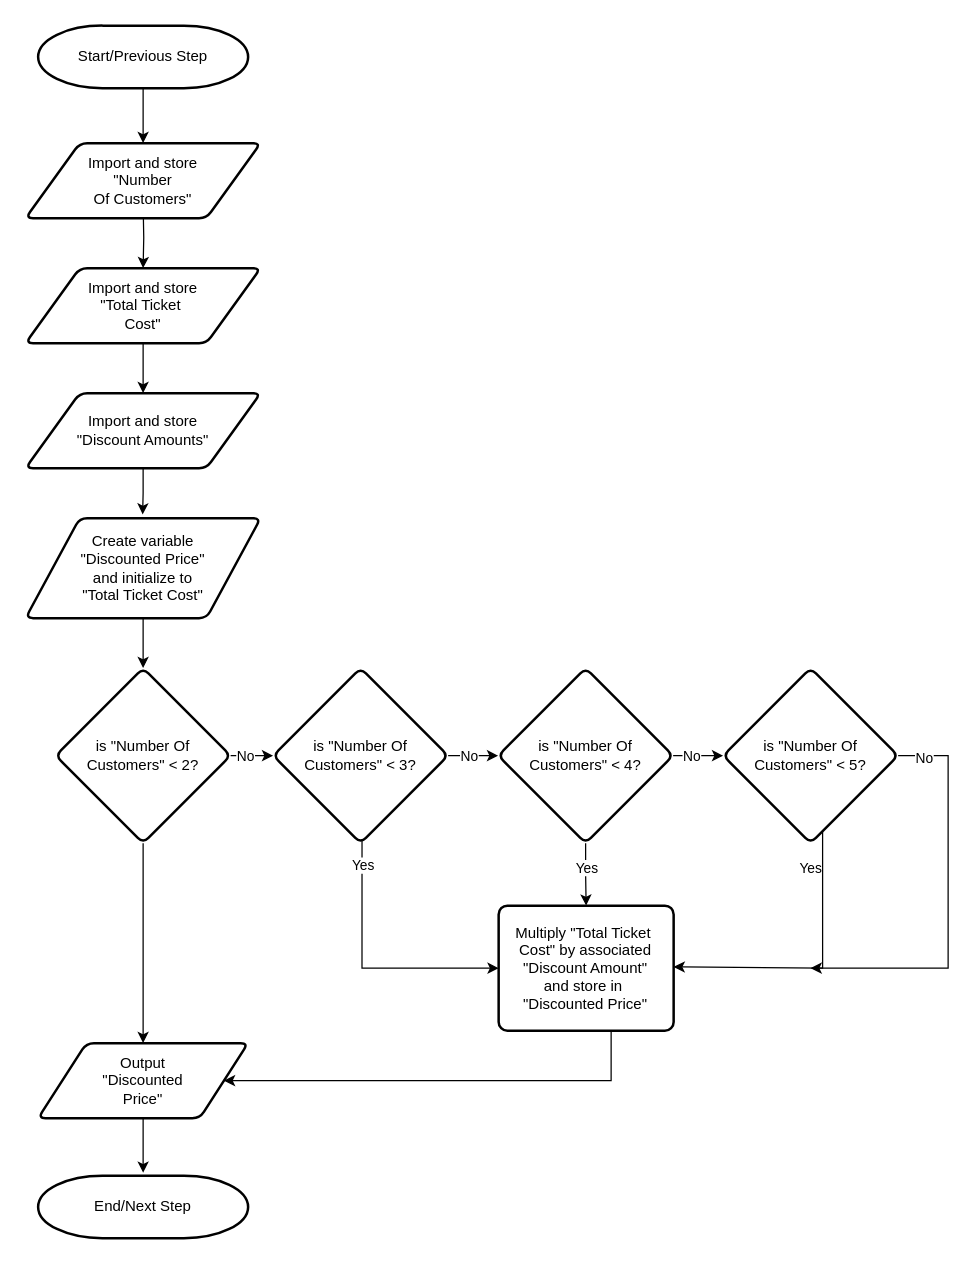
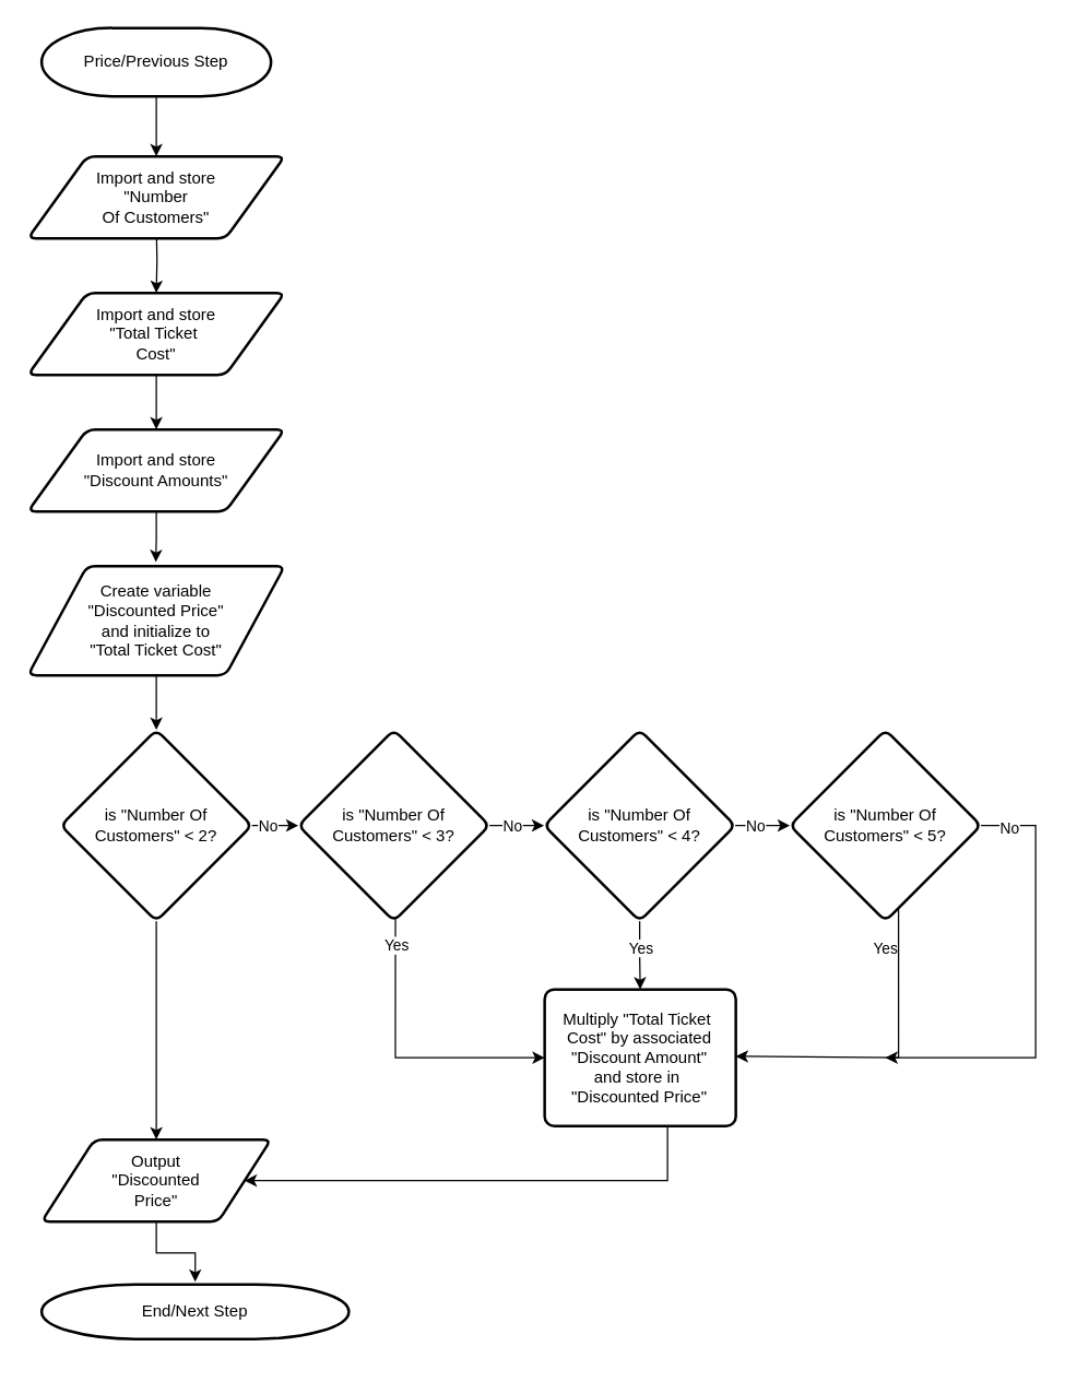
  <mxCell id="0" />
  <mxCell id="1" parent="0" />
- <mxCell id="2" value="Start/Previous Step" style="strokeWidth=2;html=1;shape=mxgraph.flowchart.terminator;whiteSpace=wrap;spacing=20;spacingTop=5;spacingBottom=5;spacingLeft=5;spacingRight=5;" vertex="1" parent="1"><mxGeometry x="30" y="20" width="168" height="50" as="geometry" /></mxCell>
+ <mxCell id="2" value="Price/Previous Step" style="strokeWidth=2;html=1;shape=mxgraph.flowchart.terminator;whiteSpace=wrap;spacing=20;spacingTop=5;spacingBottom=5;spacingLeft=5;spacingRight=5;" vertex="1" parent="1"><mxGeometry x="30" y="20" width="168" height="50" as="geometry" /></mxCell>
  <mxCell id="3" value="" style="endArrow=classic;html=1;rounded=0;exitX=0.5;exitY=1;exitDx=0;exitDy=0;exitPerimeter=0;entryX=0.5;entryY=0;entryDx=0;entryDy=0;" edge="1" parent="1" source="2" target="5"><mxGeometry width="50" height="50" relative="1" as="geometry"><mxPoint x="90" y="184" as="sourcePoint" /><mxPoint x="114" y="64" as="targetPoint" /></mxGeometry></mxCell>
  <mxCell id="4" style="edgeStyle=orthogonalEdgeStyle;rounded=0;orthogonalLoop=1;jettySize=auto;html=1;entryX=0.5;entryY=0;entryDx=0;entryDy=0;spacing=12;spacingTop=5;spacingBottom=5;spacingLeft=5;spacingRight=5;" edge="1" parent="1" target="7"><mxGeometry relative="1" as="geometry"><mxPoint x="114.112" y="202.3" as="targetPoint" /><mxPoint x="114.034" y="164" as="sourcePoint" /></mxGeometry></mxCell>
  <mxCell id="5" value="Import and store &quot;Number Of&amp;nbsp;Customers&quot;" style="shape=parallelogram;html=1;strokeWidth=2;perimeter=parallelogramPerimeter;whiteSpace=wrap;rounded=1;arcSize=12;size=0.23;spacingLeft=30;spacingRight=30;spacing=20;" vertex="1" parent="1"><mxGeometry x="20" y="114" width="188" height="60" as="geometry" /></mxCell>
  <mxCell id="6" value="" style="edgeStyle=orthogonalEdgeStyle;rounded=0;orthogonalLoop=1;jettySize=auto;html=1;spacing=12;spacingTop=5;spacingBottom=5;spacingLeft=5;spacingRight=5;entryX=0.5;entryY=0;entryDx=0;entryDy=0;" edge="1" parent="1" source="7" target="33"><mxGeometry relative="1" as="geometry"><mxPoint x="114" y="314" as="targetPoint" /></mxGeometry></mxCell>
  <mxCell id="7" value="Import and store &quot;Total Ticket&amp;nbsp; Cost&quot;" style="shape=parallelogram;html=1;strokeWidth=2;perimeter=parallelogramPerimeter;whiteSpace=wrap;rounded=1;arcSize=12;size=0.23;spacing=20;spacingTop=20;spacingBottom=20;spacingLeft=30;spacingRight=30;" vertex="1" parent="1"><mxGeometry x="20" y="214" width="188" height="60" as="geometry" /></mxCell>
  <mxCell id="8" style="edgeStyle=orthogonalEdgeStyle;rounded=0;orthogonalLoop=1;jettySize=auto;html=1;entryX=0;entryY=0.5;entryDx=0;entryDy=0;spacing=12;spacingTop=5;spacingBottom=5;spacingLeft=5;spacingRight=5;" edge="1" parent="1" source="10" target="25"><mxGeometry relative="1" as="geometry"><mxPoint x="250" y="604" as="targetPoint" /></mxGeometry></mxCell>
  <mxCell id="9" value="No" style="edgeLabel;html=1;align=center;verticalAlign=middle;resizable=0;points=[];spacing=12;spacingTop=5;spacingBottom=5;spacingLeft=5;spacingRight=5;" vertex="1" connectable="0" parent="8"><mxGeometry x="0.068" relative="1" as="geometry"><mxPoint x="-4" as="offset" /></mxGeometry></mxCell>
  <mxCell id="10" value="&lt;p style=&quot;line-height: 120%;&quot;&gt;&lt;br&gt;is &quot;Number Of Customers&quot; &amp;lt; 2?&lt;br&gt;&amp;nbsp;&lt;/p&gt;" style="rhombus;whiteSpace=wrap;html=1;strokeWidth=2;rounded=1;arcSize=12;verticalAlign=middle;horizontal=1;spacing=20;spacingBottom=5;spacingTop=5;spacingLeft=5;spacingRight=5;" vertex="1" parent="1"><mxGeometry x="44" y="534" width="140" height="140" as="geometry" /></mxCell>
  <mxCell id="11" style="edgeStyle=orthogonalEdgeStyle;rounded=0;orthogonalLoop=1;jettySize=auto;html=1;spacing=12;spacingTop=5;spacingBottom=5;spacingLeft=5;spacingRight=5;entryX=0.5;entryY=0;entryDx=0;entryDy=0;" edge="1" parent="1" source="15" target="31"><mxGeometry relative="1" as="geometry"><mxPoint x="468" y="724" as="targetPoint" /></mxGeometry></mxCell>
  <mxCell id="12" value="Yes" style="edgeLabel;html=1;align=center;verticalAlign=middle;resizable=0;points=[];spacing=12;spacingTop=5;spacingBottom=5;spacingLeft=5;spacingRight=5;" vertex="1" connectable="0" parent="11"><mxGeometry x="-0.155" y="1" relative="1" as="geometry"><mxPoint x="-1" y="-2" as="offset" /></mxGeometry></mxCell>
  <mxCell id="13" style="edgeStyle=orthogonalEdgeStyle;rounded=0;orthogonalLoop=1;jettySize=auto;html=1;entryX=0;entryY=0.5;entryDx=0;entryDy=0;spacing=12;spacingTop=5;spacingBottom=5;spacingLeft=5;spacingRight=5;" edge="1" parent="1" source="15" target="20"><mxGeometry relative="1" as="geometry"><mxPoint x="634" y="604" as="targetPoint" /></mxGeometry></mxCell>
  <mxCell id="14" value="No" style="edgeLabel;html=1;align=center;verticalAlign=middle;resizable=0;points=[];spacing=12;spacingTop=5;spacingBottom=5;spacingLeft=5;spacingRight=5;" vertex="1" connectable="0" parent="13"><mxGeometry x="0.068" relative="1" as="geometry"><mxPoint x="-7" as="offset" /></mxGeometry></mxCell>
  <mxCell id="15" value="&lt;p style=&quot;line-height: 120%;&quot;&gt;&lt;br&gt;is &quot;Number Of Customers&quot; &amp;lt; 4?&lt;br&gt;&amp;nbsp;&lt;/p&gt;" style="rhombus;whiteSpace=wrap;html=1;strokeWidth=2;rounded=1;arcSize=12;verticalAlign=middle;horizontal=1;spacing=20;spacingBottom=5;spacingTop=5;spacingLeft=5;spacingRight=5;" vertex="1" parent="1"><mxGeometry x="398" y="534" width="140" height="140" as="geometry" /></mxCell>
  <mxCell id="16" style="edgeStyle=orthogonalEdgeStyle;rounded=0;orthogonalLoop=1;jettySize=auto;html=1;spacing=12;spacingTop=5;spacingBottom=5;spacingLeft=5;spacingRight=5;entryX=1.006;entryY=0.59;entryDx=0;entryDy=0;entryPerimeter=0;" edge="1" parent="1"><mxGeometry relative="1" as="geometry"><mxPoint x="538.42" y="773" as="targetPoint" /><mxPoint x="657.58" y="654" as="sourcePoint" /><Array as="points"><mxPoint x="658" y="774" /><mxPoint x="538" y="774" /></Array></mxGeometry></mxCell>
  <mxCell id="17" value="Yes" style="edgeLabel;html=1;align=center;verticalAlign=middle;resizable=0;points=[];spacing=12;spacingTop=5;spacingBottom=5;spacingLeft=5;spacingRight=5;" vertex="1" connectable="0" parent="16"><mxGeometry x="-0.155" y="1" relative="1" as="geometry"><mxPoint x="-11" y="-61" as="offset" /></mxGeometry></mxCell>
  <mxCell id="18" style="edgeStyle=orthogonalEdgeStyle;rounded=0;orthogonalLoop=1;jettySize=auto;html=1;spacing=12;spacingTop=5;spacingBottom=5;spacingLeft=5;spacingRight=5;" edge="1" parent="1" source="20"><mxGeometry relative="1" as="geometry"><mxPoint x="648" y="774" as="targetPoint" /><Array as="points"><mxPoint x="758" y="604" /><mxPoint x="758" y="774" /></Array></mxGeometry></mxCell>
  <mxCell id="19" value="No" style="edgeLabel;html=1;align=center;verticalAlign=middle;resizable=0;points=[];spacing=12;spacingTop=5;spacingBottom=5;spacingLeft=5;spacingRight=5;" vertex="1" connectable="0" parent="18"><mxGeometry x="0.068" relative="1" as="geometry"><mxPoint x="-20" y="-130" as="offset" /></mxGeometry></mxCell>
  <mxCell id="20" value="&lt;p style=&quot;line-height: 120%;&quot;&gt;&lt;br&gt;is &quot;Number Of Customers&quot; &amp;lt; 5?&lt;br&gt;&amp;nbsp;&lt;/p&gt;" style="rhombus;whiteSpace=wrap;html=1;strokeWidth=2;rounded=1;arcSize=12;verticalAlign=middle;horizontal=1;spacing=20;spacingBottom=5;spacingTop=5;spacingLeft=5;spacingRight=5;" vertex="1" parent="1"><mxGeometry x="578" y="534" width="140" height="140" as="geometry" /></mxCell>
  <mxCell id="21" style="edgeStyle=orthogonalEdgeStyle;rounded=0;orthogonalLoop=1;jettySize=auto;html=1;entryX=0;entryY=0.5;entryDx=0;entryDy=0;spacing=12;spacingTop=5;spacingBottom=5;spacingLeft=5;spacingRight=5;" edge="1" parent="1" source="25" target="15"><mxGeometry relative="1" as="geometry"><mxPoint x="444" y="604" as="targetPoint" /></mxGeometry></mxCell>
  <mxCell id="22" value="No" style="edgeLabel;html=1;align=center;verticalAlign=middle;resizable=0;points=[];spacing=12;spacingTop=5;spacingBottom=5;spacingLeft=5;spacingRight=5;" vertex="1" connectable="0" parent="21"><mxGeometry x="0.068" relative="1" as="geometry"><mxPoint x="-5" as="offset" /></mxGeometry></mxCell>
  <mxCell id="23" style="edgeStyle=orthogonalEdgeStyle;rounded=0;orthogonalLoop=1;jettySize=auto;html=1;entryX=0;entryY=0.5;entryDx=0;entryDy=0;" edge="1" parent="1" target="31"><mxGeometry relative="1" as="geometry"><mxPoint x="398" y="774" as="targetPoint" /><mxPoint x="289.12" y="664" as="sourcePoint" /><Array as="points"><mxPoint x="289" y="774" /></Array></mxGeometry></mxCell>
  <mxCell id="24" value="Yes" style="edgeLabel;html=1;align=center;verticalAlign=middle;resizable=0;points=[];" vertex="1" connectable="0" parent="23"><mxGeometry x="-0.739" y="-1" relative="1" as="geometry"><mxPoint x="1" y="-1" as="offset" /></mxGeometry></mxCell>
  <mxCell id="25" value="&lt;p style=&quot;line-height: 120%;&quot;&gt;&lt;br&gt;is &quot;Number Of Customers&quot;&amp;nbsp;&amp;lt; 3?&lt;br&gt;&amp;nbsp;&lt;/p&gt;" style="rhombus;whiteSpace=wrap;html=1;strokeWidth=2;rounded=1;arcSize=12;verticalAlign=middle;horizontal=1;spacing=20;spacingBottom=5;spacingTop=5;spacingLeft=5;spacingRight=5;" vertex="1" parent="1"><mxGeometry x="218" y="534" width="140" height="140" as="geometry" /></mxCell>
  <mxCell id="26" style="edgeStyle=orthogonalEdgeStyle;rounded=0;orthogonalLoop=1;jettySize=auto;html=1;entryX=0.5;entryY=0;entryDx=0;entryDy=0;spacing=12;spacingTop=5;spacingBottom=5;spacingLeft=5;spacingRight=5;" edge="1" parent="1" source="27" target="10"><mxGeometry relative="1" as="geometry" /></mxCell>
  <mxCell id="27" value="Create variable &quot;Discounted&amp;nbsp;Price&quot; and&amp;nbsp;initialize to &quot;Total Ticket Cost&quot;" style="shape=parallelogram;html=1;strokeWidth=2;perimeter=parallelogramPerimeter;whiteSpace=wrap;rounded=1;arcSize=12;size=0.23;spacing=20;spacingTop=30;spacingBottom=30;spacingLeft=30;spacingRight=30;" vertex="1" parent="1"><mxGeometry x="20" y="414" width="188" height="80" as="geometry" /></mxCell>
  <mxCell id="28" style="edgeStyle=orthogonalEdgeStyle;rounded=0;orthogonalLoop=1;jettySize=auto;html=1;entryX=0.5;entryY=-0.047;entryDx=0;entryDy=0;entryPerimeter=0;" edge="1" parent="1" source="29" target="35"><mxGeometry relative="1" as="geometry"><mxPoint x="114" y="934" as="targetPoint" /></mxGeometry></mxCell>
  <mxCell id="29" value="Output &quot;Discounted Price&quot;" style="shape=parallelogram;html=1;strokeWidth=2;perimeter=parallelogramPerimeter;whiteSpace=wrap;rounded=1;arcSize=12;size=0.23;spacing=20;spacingTop=20;spacingBottom=20;spacingLeft=30;spacingRight=30;" vertex="1" parent="1"><mxGeometry x="30" y="834" width="168" height="60" as="geometry" /></mxCell>
  <mxCell id="30" style="edgeStyle=orthogonalEdgeStyle;rounded=0;orthogonalLoop=1;jettySize=auto;html=1;entryX=1;entryY=0.5;entryDx=0;entryDy=0;" edge="1" parent="1" target="29"><mxGeometry relative="1" as="geometry"><mxPoint x="488.417" y="764" as="sourcePoint" /><Array as="points"><mxPoint x="488" y="864" /></Array></mxGeometry></mxCell>
  <mxCell id="31" value="Multiply &quot;Total Ticket&amp;nbsp; Cost&quot; by associated &quot;Discount Amount&quot; and store in&amp;nbsp; &quot;Discounted Price&quot;" style="rounded=1;whiteSpace=wrap;html=1;absoluteArcSize=1;arcSize=14;strokeWidth=2;spacing=10;spacingTop=0;spacingBottom=0;spacingLeft=0;spacingRight=0;" vertex="1" parent="1"><mxGeometry x="398.42" y="724" width="140" height="100" as="geometry" /></mxCell>
  <mxCell id="32" value="" style="edgeStyle=orthogonalEdgeStyle;rounded=0;orthogonalLoop=1;jettySize=auto;html=1;entryX=0.498;entryY=-0.037;entryDx=0;entryDy=0;entryPerimeter=0;" edge="1" parent="1" source="33" target="27"><mxGeometry relative="1" as="geometry"><mxPoint x="114" y="414" as="targetPoint" /></mxGeometry></mxCell>
  <mxCell id="33" value="Import and store &quot;Discount Amounts&quot;" style="shape=parallelogram;html=1;strokeWidth=2;perimeter=parallelogramPerimeter;whiteSpace=wrap;rounded=1;arcSize=12;size=0.23;spacing=20;spacingTop=20;spacingBottom=20;spacingLeft=20;spacingRight=20;" vertex="1" parent="1"><mxGeometry x="20" y="314" width="188" height="60" as="geometry" /></mxCell>
  <mxCell id="34" style="edgeStyle=orthogonalEdgeStyle;rounded=0;orthogonalLoop=1;jettySize=auto;html=1;entryX=0.5;entryY=0;entryDx=0;entryDy=0;entryPerimeter=0;" edge="1" parent="1" source="10" target="29"><mxGeometry relative="1" as="geometry" /></mxCell>
- <mxCell id="35" value="End/Next Step" style="strokeWidth=2;html=1;shape=mxgraph.flowchart.terminator;whiteSpace=wrap;spacing=20;spacingTop=5;spacingBottom=5;spacingLeft=5;spacingRight=5;" vertex="1" parent="1"><mxGeometry x="30" y="940" width="168" height="50" as="geometry" /></mxCell>
+ <mxCell id="35" value="End/Next Step" style="strokeWidth=2;html=1;shape=mxgraph.flowchart.terminator;whiteSpace=wrap;spacing=20;spacingTop=5;spacingBottom=5;spacingLeft=5;spacingRight=5;" vertex="1" parent="1"><mxGeometry x="30" y="940" width="225" height="40" as="geometry" /></mxCell>
